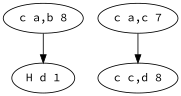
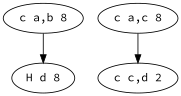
  digraph {
    fontname="Source Code Pro"
    node [fontname="Source Code Pro"]
    edge [fontname="Source Code Pro"]
    "c a,b 8"
-   "H d 1"
-   "c a,c 8" [label="c a,c 7"]
-   "c c,d 8"
+   "H d 1" [label="H d 8"]
+   "c a,c 8"
+   "c c,d 8" [label="c c,d 2"]
    "c a,b 8" -> "H d 1"
    "c a,c 8" -> "c c,d 8"
  }
